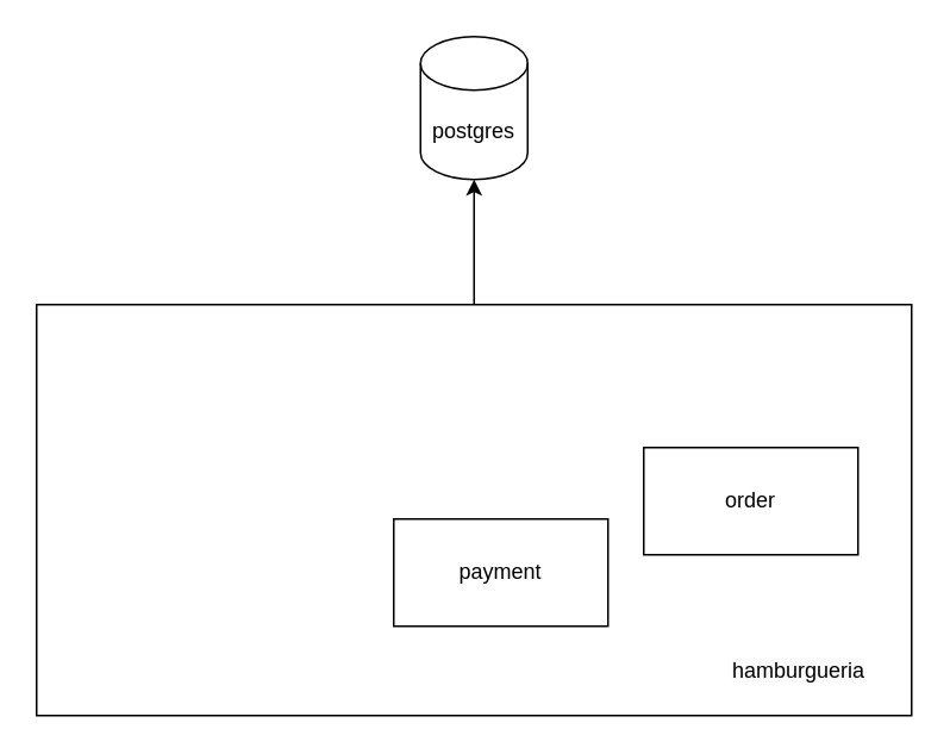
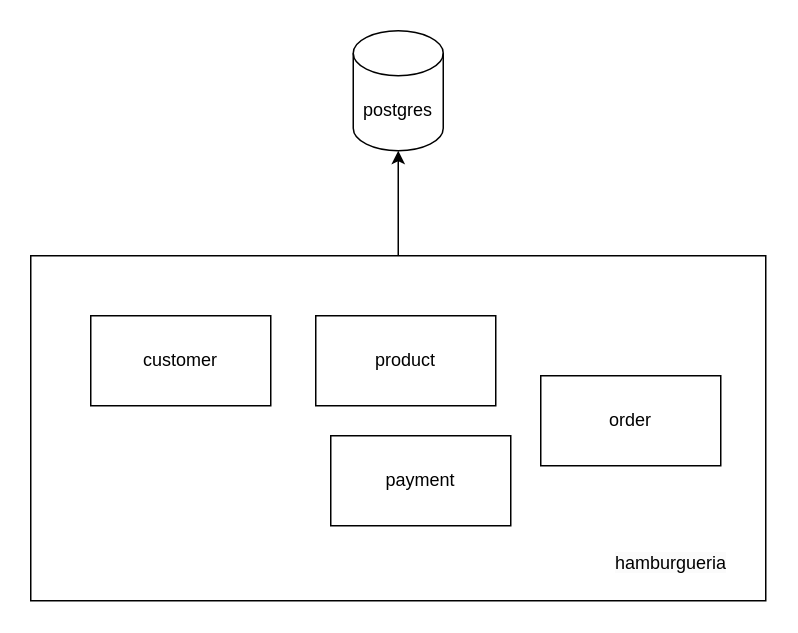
  <mxCell id="0" />
  <mxCell id="1" parent="0" />
  <mxCell id="2" value="" style="rounded=0;whiteSpace=wrap;html=1;fillColor=none;" vertex="1" parent="1"><mxGeometry x="20" y="170" width="490" height="230" as="geometry" /></mxCell>
  <mxCell id="3" value="&lt;meta charset=&quot;utf-8&quot;&gt;&lt;span style=&quot;color: rgb(0, 0, 0); font-family: Helvetica; font-size: 12px; font-style: normal; font-variant-ligatures: normal; font-variant-caps: normal; font-weight: 400; letter-spacing: normal; orphans: 2; text-align: center; text-indent: 0px; text-transform: none; widows: 2; word-spacing: 0px; -webkit-text-stroke-width: 0px; background-color: rgb(251, 251, 251); text-decoration-thickness: initial; text-decoration-style: initial; text-decoration-color: initial; float: none; display: inline !important;&quot;&gt;hamburgueria&lt;/span&gt;" style="text;html=1;strokeColor=none;fillColor=none;align=center;verticalAlign=middle;whiteSpace=wrap;rounded=0;" vertex="1" parent="1"><mxGeometry x="397" y="360" width="100" height="30" as="geometry" /></mxCell>
+ <mxCell id="4" value="customer" style="rounded=0;whiteSpace=wrap;html=1;" vertex="1" parent="1"><mxGeometry x="60" y="210" width="120" height="60" as="geometry" /></mxCell>
+ <mxCell id="5" value="product" style="rounded=0;whiteSpace=wrap;html=1;" vertex="1" parent="1"><mxGeometry x="210" y="210" width="120" height="60" as="geometry" /></mxCell>
  <mxCell id="6" value="payment" style="rounded=0;whiteSpace=wrap;html=1;" vertex="1" parent="1"><mxGeometry x="220" y="290" width="120" height="60" as="geometry" /></mxCell>
  <mxCell id="7" value="order" style="rounded=0;whiteSpace=wrap;html=1;" vertex="1" parent="1"><mxGeometry x="360" y="250" width="120" height="60" as="geometry" /></mxCell>
  <mxCell id="8" value="postgres" style="shape=cylinder3;whiteSpace=wrap;html=1;boundedLbl=1;backgroundOutline=1;size=15;" vertex="1" parent="1"><mxGeometry x="235" y="20" width="60" height="80" as="geometry" /></mxCell>
  <mxCell id="9" style="edgeStyle=orthogonalEdgeStyle;rounded=0;orthogonalLoop=1;jettySize=auto;html=1;entryX=0.5;entryY=1;entryDx=0;entryDy=0;entryPerimeter=0;" edge="1" parent="1" source="2" target="8"><mxGeometry relative="1" as="geometry" /></mxCell>
